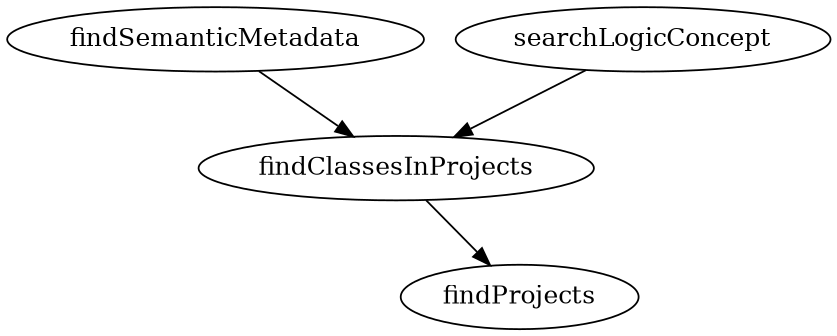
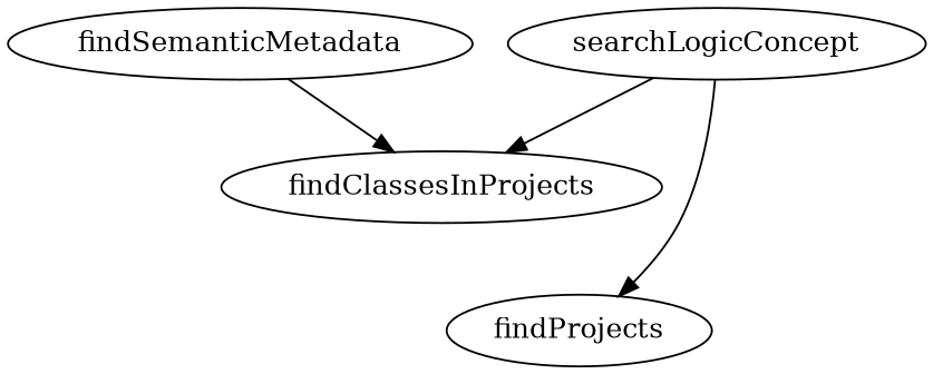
  digraph {
    findClassesInProjects
    findProjects
    findSemanticMetadata
    searchLogicConcept
-   findClassesInProjects -> findProjects
+   searchLogicConcept -> findProjects
    findSemanticMetadata -> findClassesInProjects
    searchLogicConcept -> findClassesInProjects
  }
